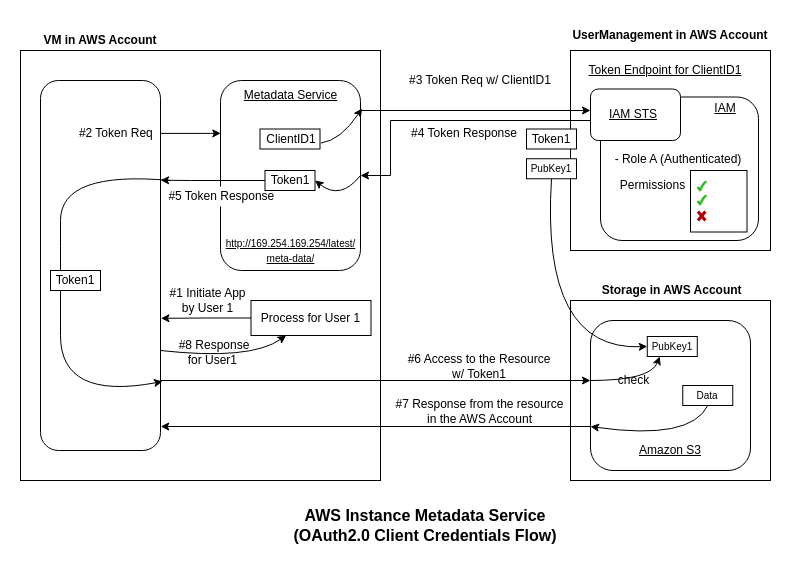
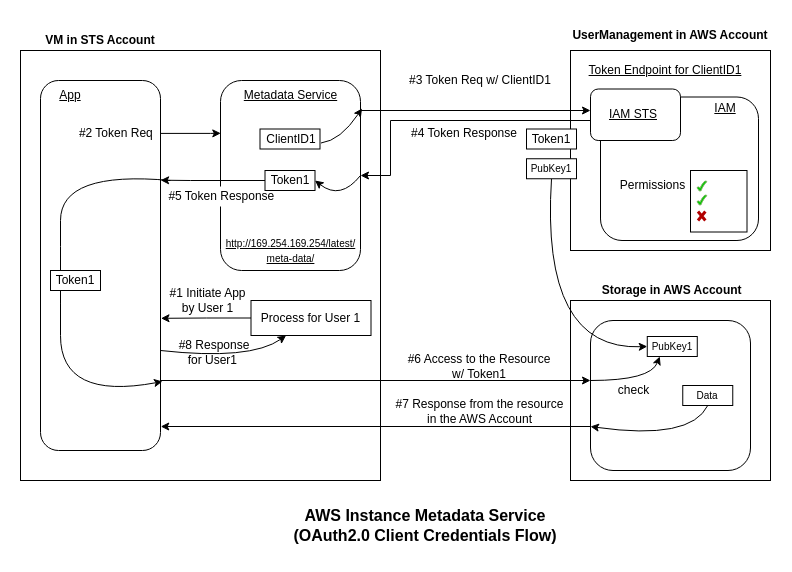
  <mxCell id="0" />
  <mxCell id="1" parent="0" />
  <mxCell id="2" value="" style="rounded=0;whiteSpace=wrap;html=1;" parent="1" vertex="1"><mxGeometry x="20" y="50" width="360" height="430" as="geometry" /></mxCell>
  <mxCell id="3" style="edgeStyle=orthogonalEdgeStyle;rounded=0;orthogonalLoop=1;jettySize=auto;html=1;exitX=0.996;exitY=0.216;exitDx=0;exitDy=0;exitPerimeter=0;entryX=0.002;entryY=0.42;entryDx=0;entryDy=0;entryPerimeter=0;" parent="1" edge="1"><mxGeometry relative="1" as="geometry"><mxPoint x="159.52" y="132.92" as="sourcePoint" /><mxPoint x="220.28" y="132.8" as="targetPoint" /><Array as="points"><mxPoint x="210" y="133" /><mxPoint x="210" y="133" /></Array></mxGeometry></mxCell>
  <mxCell id="4" value="" style="rounded=1;whiteSpace=wrap;html=1;" parent="1" vertex="1"><mxGeometry x="40" y="80" width="120" height="370" as="geometry" /></mxCell>
- <mxCell id="6" value="VM in AWS Account" style="text;html=1;strokeColor=none;fillColor=none;align=center;verticalAlign=middle;whiteSpace=wrap;rounded=0;fontStyle=1" parent="1" vertex="1"><mxGeometry x="20" y="30" width="160" height="20" as="geometry" /></mxCell>
+ <mxCell id="5" value="App" style="text;html=1;strokeColor=none;fillColor=none;align=center;verticalAlign=middle;whiteSpace=wrap;rounded=0;fontStyle=4" parent="1" vertex="1"><mxGeometry x="50" y="85" width="40" height="20" as="geometry" /></mxCell>
+ <mxCell id="6" value="VM in STS Account" style="text;html=1;strokeColor=none;fillColor=none;align=center;verticalAlign=middle;whiteSpace=wrap;rounded=0;fontStyle=1" parent="1" vertex="1"><mxGeometry x="20" y="30" width="160" height="20" as="geometry" /></mxCell>
  <mxCell id="7" value="" style="rounded=0;whiteSpace=wrap;html=1;" parent="1" vertex="1"><mxGeometry x="570" y="50" width="200" height="200" as="geometry" /></mxCell>
  <mxCell id="8" value="UserManagement in AWS Account" style="text;html=1;strokeColor=none;fillColor=none;align=center;verticalAlign=middle;whiteSpace=wrap;rounded=0;fontStyle=1" parent="1" vertex="1"><mxGeometry x="570" y="20" width="200" height="30" as="geometry" /></mxCell>
  <mxCell id="9" value="#4 Token Response" style="text;html=1;strokeColor=none;fillColor=none;align=center;verticalAlign=middle;whiteSpace=wrap;rounded=0;" parent="1" vertex="1"><mxGeometry x="384" y="123" width="160" height="20" as="geometry" /></mxCell>
  <mxCell id="10" value="#3 Token Req w/ ClientID1" style="text;html=1;strokeColor=none;fillColor=none;align=center;verticalAlign=middle;whiteSpace=wrap;rounded=0;" parent="1" vertex="1"><mxGeometry x="400" y="70" width="160" height="20" as="geometry" /></mxCell>
  <mxCell id="11" value="" style="endArrow=classic;html=1;rounded=0;entryX=0;entryY=0.25;entryDx=0;entryDy=0;" parent="1" edge="1"><mxGeometry width="50" height="50" relative="1" as="geometry"><mxPoint x="360" y="110" as="sourcePoint" /><mxPoint x="590" y="110" as="targetPoint" /></mxGeometry></mxCell>
  <mxCell id="12" value="" style="rounded=0;whiteSpace=wrap;html=1;" parent="1" vertex="1"><mxGeometry x="570" y="300" width="200" height="180" as="geometry" /></mxCell>
  <mxCell id="13" value="&amp;nbsp;Storage in AWS Account" style="text;html=1;strokeColor=none;fillColor=none;align=center;verticalAlign=middle;whiteSpace=wrap;rounded=0;fontStyle=1" parent="1" vertex="1"><mxGeometry x="575" y="280" width="190" height="20" as="geometry" /></mxCell>
  <mxCell id="14" value="#6 Access to the Resource&lt;br&gt;w/ Token1" style="text;html=1;strokeColor=none;fillColor=none;align=center;verticalAlign=middle;whiteSpace=wrap;rounded=0;" parent="1" vertex="1"><mxGeometry x="399.01" y="351" width="160" height="30" as="geometry" /></mxCell>
  <mxCell id="15" value="#7 Response from the resource in the AWS Account" style="text;html=1;strokeColor=none;fillColor=none;align=center;verticalAlign=middle;whiteSpace=wrap;rounded=0;" parent="1" vertex="1"><mxGeometry x="389.51" y="396" width="179.01" height="30" as="geometry" /></mxCell>
  <mxCell id="16" value="" style="curved=1;endArrow=classic;html=1;rounded=0;" parent="1" edge="1"><mxGeometry width="50" height="50" relative="1" as="geometry"><mxPoint x="170" y="180" as="sourcePoint" /><mxPoint x="162" y="381" as="targetPoint" /><Array as="points"><mxPoint x="60" y="170" /><mxPoint x="60" y="270" /><mxPoint x="60" y="400" /></Array></mxGeometry></mxCell>
  <mxCell id="17" value="" style="rounded=1;whiteSpace=wrap;html=1;" parent="1" vertex="1"><mxGeometry x="590" y="320" width="160" height="150" as="geometry" /></mxCell>
- <mxCell id="18" value="Amazon S3" style="text;html=1;strokeColor=none;fillColor=none;align=center;verticalAlign=middle;whiteSpace=wrap;rounded=0;fontStyle=4" parent="1" vertex="1"><mxGeometry x="590" y="440" width="160" height="20" as="geometry" /></mxCell>
  <mxCell id="19" style="edgeStyle=orthogonalEdgeStyle;rounded=0;orthogonalLoop=1;jettySize=auto;html=1;endArrow=classic;endFill=1;" parent="1" edge="1"><mxGeometry relative="1" as="geometry"><mxPoint x="160" y="380" as="sourcePoint" /><mxPoint x="590" y="380" as="targetPoint" /></mxGeometry></mxCell>
  <mxCell id="20" style="edgeStyle=orthogonalEdgeStyle;rounded=0;orthogonalLoop=1;jettySize=auto;html=1;exitX=0;exitY=0.5;exitDx=0;exitDy=0;entryX=1;entryY=0.686;entryDx=0;entryDy=0;entryPerimeter=0;" parent="1" source="21" edge="1"><mxGeometry relative="1" as="geometry"><mxPoint x="160.5" y="317.82" as="targetPoint" /></mxGeometry></mxCell>
  <mxCell id="21" value="" style="rounded=0;whiteSpace=wrap;html=1;" parent="1" vertex="1"><mxGeometry x="250.5" y="300" width="120" height="35" as="geometry" /></mxCell>
  <mxCell id="22" value="Process for User 1" style="text;html=1;strokeColor=none;fillColor=none;align=center;verticalAlign=middle;whiteSpace=wrap;rounded=0;" parent="1" vertex="1"><mxGeometry x="257" y="307.5" width="107" height="20" as="geometry" /></mxCell>
  <mxCell id="23" value="#1 Initiate App &lt;br&gt;by User 1" style="text;html=1;strokeColor=none;fillColor=none;align=center;verticalAlign=middle;whiteSpace=wrap;rounded=0;" parent="1" vertex="1"><mxGeometry x="155" y="280" width="105" height="40" as="geometry" /></mxCell>
  <mxCell id="24" value="#8 Response for User1&amp;nbsp;" style="text;html=1;strokeColor=none;fillColor=none;align=center;verticalAlign=middle;whiteSpace=wrap;rounded=0;" parent="1" vertex="1"><mxGeometry x="169.5" y="332" width="87.5" height="40" as="geometry" /></mxCell>
  <mxCell id="25" value="" style="curved=1;endArrow=classic;html=1;rounded=0;" parent="1" target="21" edge="1"><mxGeometry width="50" height="50" relative="1" as="geometry"><mxPoint x="160" y="350" as="sourcePoint" /><mxPoint x="305" y="336" as="targetPoint" /><Array as="points"><mxPoint x="250" y="360" /></Array></mxGeometry></mxCell>
  <mxCell id="26" value="&lt;font style=&quot;&quot;&gt;&lt;span style=&quot;font-size: 16px;&quot;&gt;AWS Instance Metadata Service&lt;br&gt;(OAuth2.0 Client Credentials Flow)&lt;/span&gt;&lt;/font&gt;" style="text;html=1;strokeColor=none;fillColor=none;align=center;verticalAlign=middle;whiteSpace=wrap;rounded=0;fontStyle=1;strokeWidth=1;" parent="1" vertex="1"><mxGeometry x="250" y="500" width="350" height="50" as="geometry" /></mxCell>
  <mxCell id="27" value="" style="rounded=0;whiteSpace=wrap;html=1;" parent="1" vertex="1"><mxGeometry x="646.77" y="336" width="50" height="20" as="geometry" /></mxCell>
  <mxCell id="28" value="&lt;font style=&quot;font-size: 10px;&quot;&gt;PubKey1&lt;/font&gt;" style="text;html=1;strokeColor=none;fillColor=none;align=center;verticalAlign=middle;whiteSpace=wrap;rounded=0;" parent="1" vertex="1"><mxGeometry x="646.77" y="336" width="50" height="20" as="geometry" /></mxCell>
  <mxCell id="29" value="" style="curved=1;endArrow=classic;html=1;rounded=0;exitX=0.5;exitY=1;exitDx=0;exitDy=0;entryX=0;entryY=0.5;entryDx=0;entryDy=0;" parent="1" source="64" target="28" edge="1"><mxGeometry width="50" height="50" relative="1" as="geometry"><mxPoint x="646.76" y="210" as="sourcePoint" /><mxPoint x="490" y="260" as="targetPoint" /><Array as="points"><mxPoint x="540" y="350" /></Array></mxGeometry></mxCell>
  <mxCell id="30" value="" style="curved=1;endArrow=classic;html=1;rounded=0;entryX=0.25;entryY=1;entryDx=0;entryDy=0;" parent="1" target="28" edge="1"><mxGeometry width="50" height="50" relative="1" as="geometry"><mxPoint x="590" y="380" as="sourcePoint" /><mxPoint x="620" y="389" as="targetPoint" /><Array as="points"><mxPoint x="650" y="380" /></Array></mxGeometry></mxCell>
  <mxCell id="31" value="" style="curved=1;endArrow=classic;html=1;rounded=0;exitX=0.5;exitY=1;exitDx=0;exitDy=0;" parent="1" source="48" edge="1"><mxGeometry width="50" height="50" relative="1" as="geometry"><mxPoint x="690" y="400" as="sourcePoint" /><mxPoint x="590" y="426" as="targetPoint" /><Array as="points"><mxPoint x="690" y="440" /></Array></mxGeometry></mxCell>
- <mxCell id="32" value="check" style="text;html=1;strokeColor=none;fillColor=none;align=center;verticalAlign=middle;whiteSpace=wrap;rounded=0;" parent="1" vertex="1"><mxGeometry x="606.75" y="368.5" width="52.5" height="23" as="geometry" /></mxCell>
+ <mxCell id="32" value="check" style="text;html=1;strokeColor=none;fillColor=none;align=center;verticalAlign=middle;whiteSpace=wrap;rounded=0;" parent="1" vertex="1"><mxGeometry x="606.75" y="378.5" width="52.5" height="23" as="geometry" /></mxCell>
  <mxCell id="33" value="" style="rounded=1;whiteSpace=wrap;html=1;" parent="1" vertex="1"><mxGeometry x="220" y="80" width="140" height="190" as="geometry" /></mxCell>
  <mxCell id="34" value="Metadata Service" style="text;html=1;strokeColor=none;fillColor=none;align=center;verticalAlign=middle;whiteSpace=wrap;rounded=0;fontStyle=4" parent="1" vertex="1"><mxGeometry x="237.5" y="85" width="105" height="20" as="geometry" /></mxCell>
  <mxCell id="35" value="&lt;font style=&quot;font-size: 10px;&quot;&gt;http://169.254.169.254/latest/&lt;br&gt;meta-data/&lt;/font&gt;" style="text;html=1;strokeColor=none;fillColor=none;align=center;verticalAlign=middle;whiteSpace=wrap;rounded=0;fontStyle=4" parent="1" vertex="1"><mxGeometry x="219.5" y="230" width="140.5" height="40" as="geometry" /></mxCell>
  <mxCell id="36" value="" style="endArrow=classic;html=1;rounded=0;" parent="1" edge="1"><mxGeometry width="50" height="50" relative="1" as="geometry"><mxPoint x="590" y="426" as="sourcePoint" /><mxPoint x="160.25" y="426" as="targetPoint" /></mxGeometry></mxCell>
  <mxCell id="37" value="" style="rounded=0;whiteSpace=wrap;html=1;" parent="1" vertex="1"><mxGeometry x="259.5" y="128.5" width="60" height="20" as="geometry" /></mxCell>
  <mxCell id="38" value="ClientID1" style="text;html=1;strokeColor=none;fillColor=none;align=center;verticalAlign=middle;whiteSpace=wrap;rounded=0;" parent="1" vertex="1"><mxGeometry x="260.5" y="128.5" width="60" height="20" as="geometry" /></mxCell>
  <mxCell id="39" style="edgeStyle=orthogonalEdgeStyle;rounded=0;orthogonalLoop=1;jettySize=auto;html=1;exitX=0;exitY=0.75;exitDx=0;exitDy=0;entryX=1.001;entryY=0.283;entryDx=0;entryDy=0;entryPerimeter=0;" parent="1" edge="1"><mxGeometry relative="1" as="geometry"><mxPoint x="264.5" y="180" as="sourcePoint" /><mxPoint x="160.12" y="179.71" as="targetPoint" /><Array as="points"><mxPoint x="190" y="180" /><mxPoint x="190" y="180" /></Array></mxGeometry></mxCell>
  <mxCell id="40" value="" style="curved=1;endArrow=classic;html=1;rounded=0;entryX=1.011;entryY=0.147;entryDx=0;entryDy=0;entryPerimeter=0;" parent="1" target="33" edge="1"><mxGeometry width="50" height="50" relative="1" as="geometry"><mxPoint x="320.5" y="142.5" as="sourcePoint" /><mxPoint x="380.5" y="100" as="targetPoint" /><Array as="points"><mxPoint x="340" y="140" /></Array></mxGeometry></mxCell>
  <mxCell id="41" value="#2 Token Req&amp;nbsp;" style="text;html=1;strokeColor=none;fillColor=none;align=center;verticalAlign=middle;whiteSpace=wrap;rounded=0;" parent="1" vertex="1"><mxGeometry x="75" y="115" width="85" height="36" as="geometry" /></mxCell>
  <mxCell id="42" value="#5 Token Response&amp;nbsp;" style="text;html=1;strokeColor=none;fillColor=default;align=center;verticalAlign=middle;whiteSpace=wrap;rounded=0;" parent="1" vertex="1"><mxGeometry x="162" y="186" width="122" height="20" as="geometry" /></mxCell>
  <mxCell id="43" value="" style="rounded=0;whiteSpace=wrap;html=1;" parent="1" vertex="1"><mxGeometry x="264.5" y="170" width="50" height="20" as="geometry" /></mxCell>
  <mxCell id="44" value="Token1" style="text;html=1;strokeColor=none;fillColor=none;align=center;verticalAlign=middle;whiteSpace=wrap;rounded=0;" parent="1" vertex="1"><mxGeometry x="264.5" y="170" width="50" height="20" as="geometry" /></mxCell>
  <mxCell id="45" value="" style="curved=1;endArrow=classic;html=1;rounded=0;entryX=1;entryY=0.5;entryDx=0;entryDy=0;exitX=1;exitY=0.5;exitDx=0;exitDy=0;" parent="1" target="44" edge="1" source="33"><mxGeometry width="50" height="50" relative="1" as="geometry"><mxPoint x="360" y="190" as="sourcePoint" /><mxPoint x="399" y="25" as="targetPoint" /><Array as="points"><mxPoint x="340" y="200" /></Array></mxGeometry></mxCell>
  <mxCell id="46" value="" style="rounded=0;whiteSpace=wrap;html=1;" parent="1" vertex="1"><mxGeometry x="50" y="270" width="50" height="20" as="geometry" /></mxCell>
  <mxCell id="47" value="Token1" style="text;html=1;strokeColor=none;fillColor=none;align=center;verticalAlign=middle;whiteSpace=wrap;rounded=0;" parent="1" vertex="1"><mxGeometry x="50" y="270" width="50" height="20" as="geometry" /></mxCell>
  <mxCell id="48" value="&lt;font style=&quot;font-size: 10px;&quot;&gt;Data&lt;/font&gt;" style="text;html=1;align=center;verticalAlign=middle;whiteSpace=wrap;rounded=0;strokeColor=default;" parent="1" vertex="1"><mxGeometry x="682.26" y="385" width="50" height="20" as="geometry" /></mxCell>
  <mxCell id="49" value="" style="rounded=1;whiteSpace=wrap;html=1;" vertex="1" parent="1"><mxGeometry x="600" y="96.5" width="158" height="143.5" as="geometry" /></mxCell>
  <mxCell id="50" value="IAM" style="text;html=1;strokeColor=none;fillColor=none;align=center;verticalAlign=middle;whiteSpace=wrap;rounded=0;fontStyle=4" vertex="1" parent="1"><mxGeometry x="696.77" y="100" width="56" height="15" as="geometry" /></mxCell>
  <mxCell id="51" value="Permissions" style="text;html=1;strokeColor=none;fillColor=none;align=center;verticalAlign=middle;whiteSpace=wrap;rounded=0;" vertex="1" parent="1"><mxGeometry x="613.5" y="170" width="76.5" height="30" as="geometry" /></mxCell>
  <mxCell id="52" value="" style="group" vertex="1" connectable="0" parent="1"><mxGeometry x="690" y="170" width="56.5" height="61.5" as="geometry" /></mxCell>
  <mxCell id="53" value="" style="rounded=0;whiteSpace=wrap;html=1;" vertex="1" parent="52"><mxGeometry width="56.5" height="61.5" as="geometry" /></mxCell>
  <mxCell id="54" value="" style="shape=umlDestroy;whiteSpace=wrap;html=1;strokeWidth=3;fillColor=#e51400;strokeColor=#B20000;fontColor=#ffffff;" vertex="1" parent="52"><mxGeometry x="7.5" y="41" width="7.38" height="9" as="geometry" /></mxCell>
  <mxCell id="55" value="" style="verticalLabelPosition=bottom;verticalAlign=top;html=1;shape=mxgraph.basic.tick;fillColor=#00CC00;strokeColor=#82b366;" vertex="1" parent="52"><mxGeometry x="6.5" y="10.5" width="9.75" height="10" as="geometry" /></mxCell>
  <mxCell id="56" value="" style="verticalLabelPosition=bottom;verticalAlign=top;html=1;shape=mxgraph.basic.tick;fillColor=#00CC00;strokeColor=#82b366;" vertex="1" parent="52"><mxGeometry x="6.5" y="24.5" width="9.75" height="10" as="geometry" /></mxCell>
- <mxCell id="57" value="- Role A (Authenticated)" style="text;html=1;strokeColor=none;fillColor=none;align=center;verticalAlign=middle;whiteSpace=wrap;rounded=0;" vertex="1" parent="1"><mxGeometry x="604.5" y="148.5" width="145.5" height="20" as="geometry" /></mxCell>
  <mxCell id="58" value="" style="rounded=1;whiteSpace=wrap;html=1;" vertex="1" parent="1"><mxGeometry x="590" y="88.5" width="90" height="51.5" as="geometry" /></mxCell>
  <mxCell id="59" value="IAM STS" style="text;html=1;strokeColor=none;fillColor=none;align=center;verticalAlign=middle;whiteSpace=wrap;rounded=0;fontStyle=4" vertex="1" parent="1"><mxGeometry x="603" y="106.75" width="60" height="15" as="geometry" /></mxCell>
  <mxCell id="60" value="Token Endpoint for ClientID1" style="text;html=1;strokeColor=none;fillColor=none;align=center;verticalAlign=middle;whiteSpace=wrap;rounded=0;fontStyle=4" vertex="1" parent="1"><mxGeometry x="570" y="55" width="190" height="30" as="geometry" /></mxCell>
  <mxCell id="61" value="" style="rounded=0;whiteSpace=wrap;html=1;" vertex="1" parent="1"><mxGeometry x="526" y="128.5" width="50" height="20" as="geometry" /></mxCell>
  <mxCell id="62" value="Token1" style="text;html=1;strokeColor=none;fillColor=none;align=center;verticalAlign=middle;whiteSpace=wrap;rounded=0;" vertex="1" parent="1"><mxGeometry x="526" y="128.5" width="50" height="20" as="geometry" /></mxCell>
  <mxCell id="63" value="" style="rounded=0;whiteSpace=wrap;html=1;" vertex="1" parent="1"><mxGeometry x="526" y="158.25" width="50" height="20" as="geometry" /></mxCell>
  <mxCell id="64" value="&lt;font style=&quot;font-size: 10px;&quot;&gt;PubKey1&lt;/font&gt;" style="text;html=1;strokeColor=none;fillColor=none;align=center;verticalAlign=middle;whiteSpace=wrap;rounded=0;" vertex="1" parent="1"><mxGeometry x="526" y="158.25" width="50" height="20" as="geometry" /></mxCell>
  <mxCell id="65" style="edgeStyle=orthogonalEdgeStyle;rounded=0;orthogonalLoop=1;jettySize=auto;html=1;exitX=0;exitY=0.75;exitDx=0;exitDy=0;entryX=1;entryY=0.5;entryDx=0;entryDy=0;" edge="1" parent="1" source="58" target="33"><mxGeometry relative="1" as="geometry"><Array as="points"><mxPoint x="590" y="120" /><mxPoint x="390" y="120" /><mxPoint x="390" y="175" /></Array></mxGeometry></mxCell>
